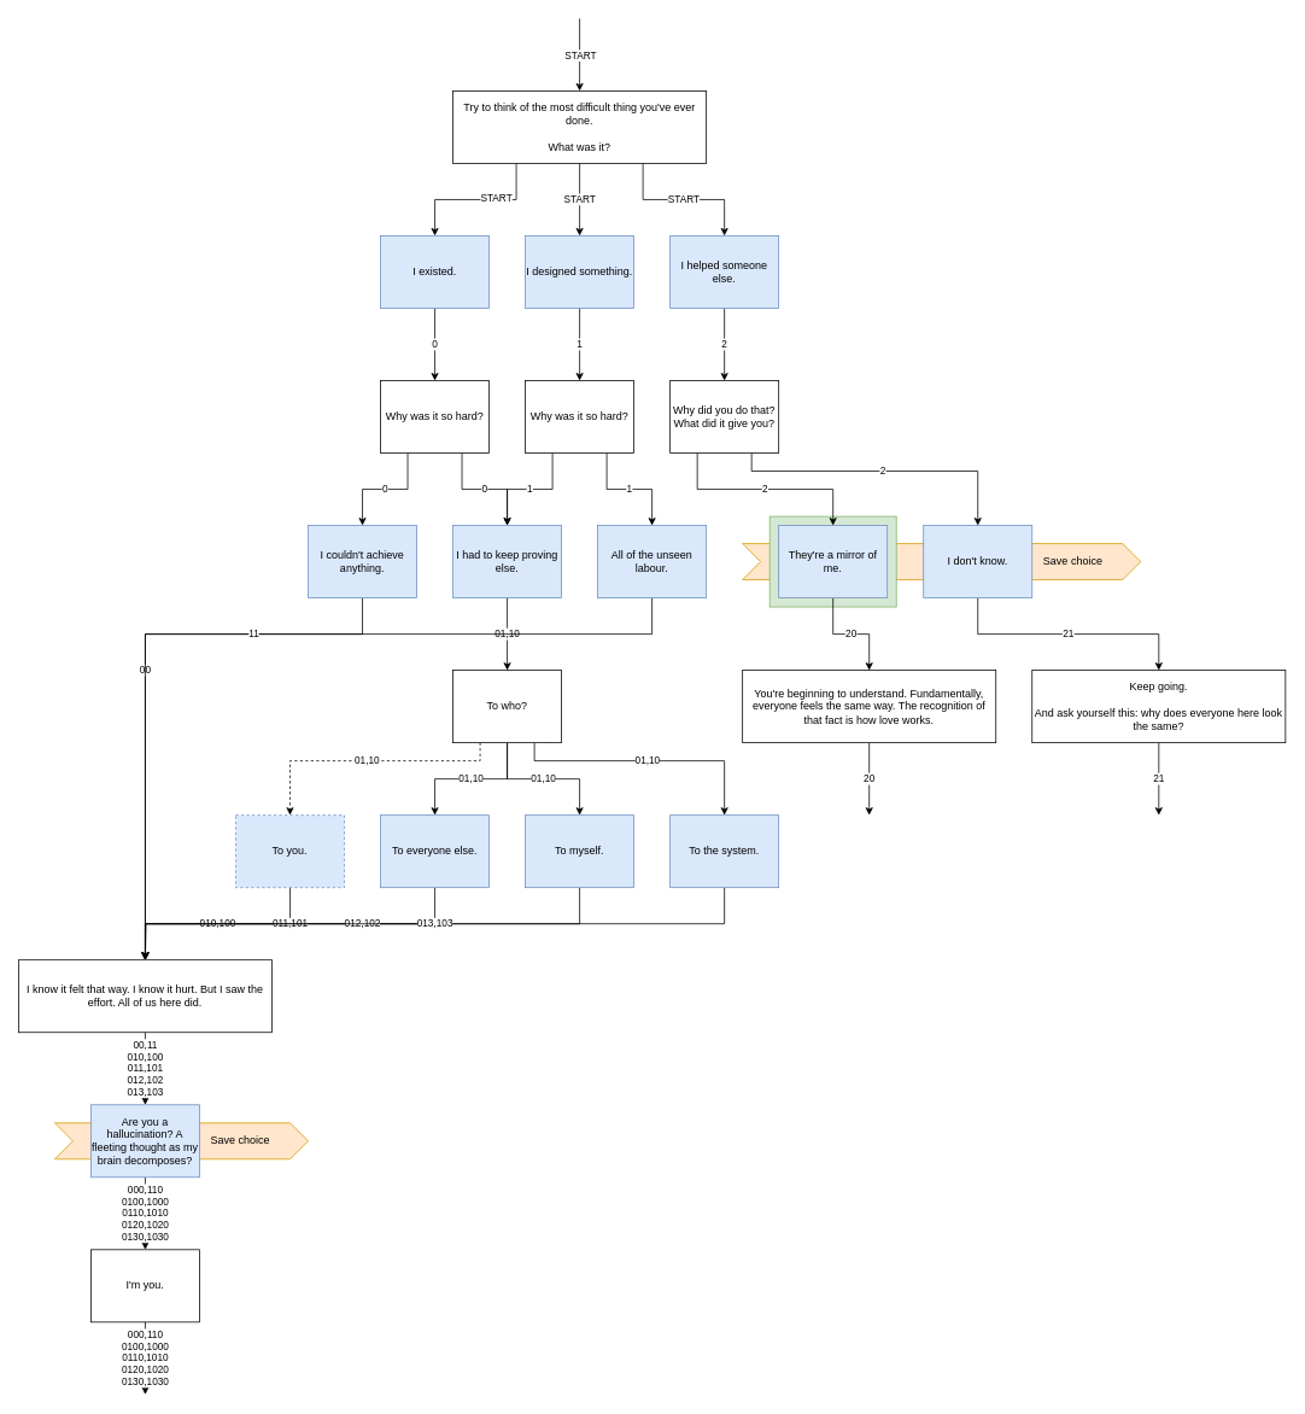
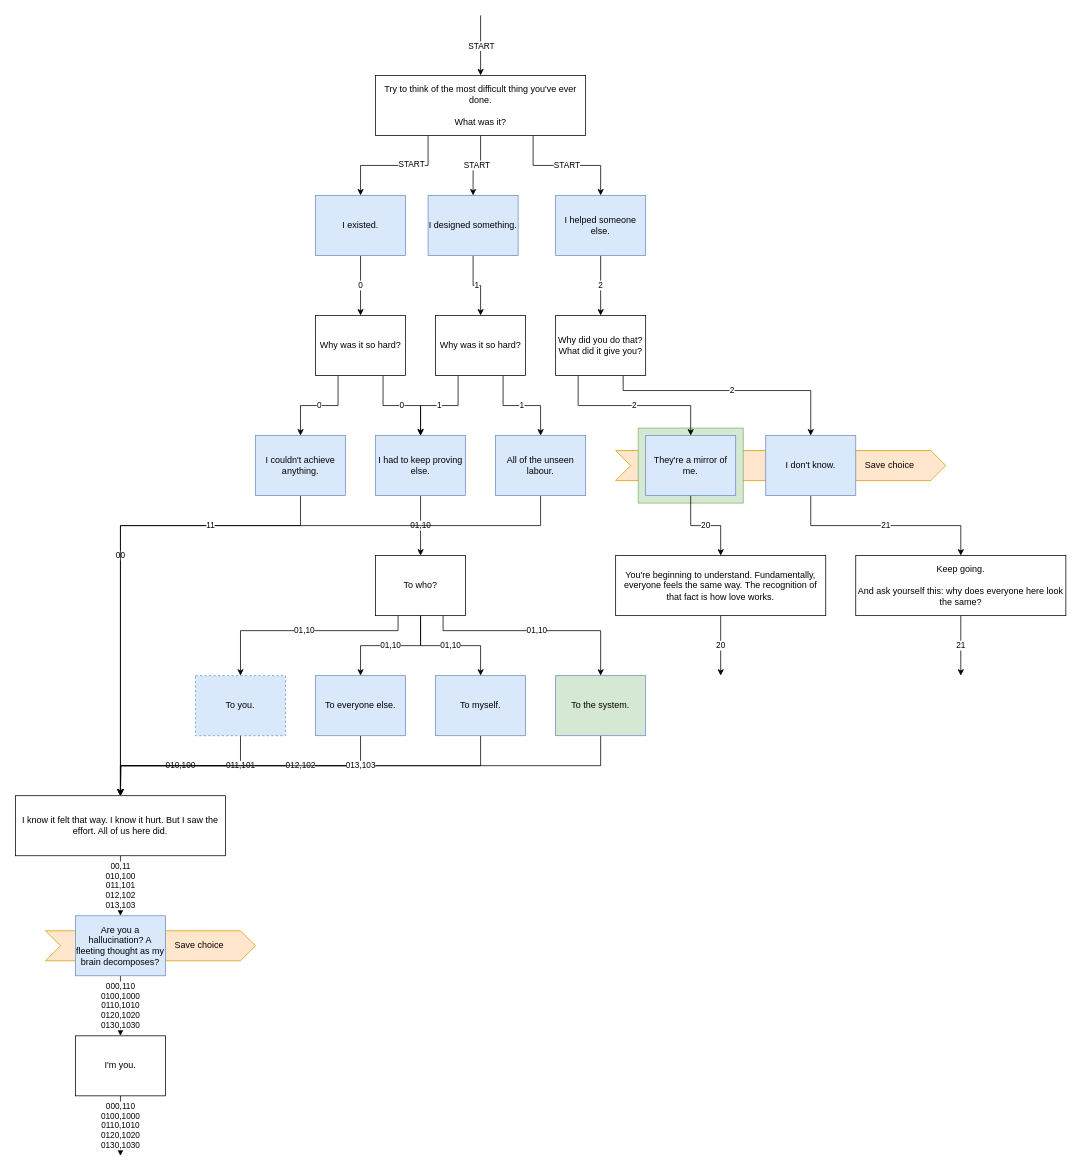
  <mxCell id="0" />
  <mxCell id="1" parent="0" />
  <mxCell id="2" value="Save choice" style="shape=step;perimeter=stepPerimeter;whiteSpace=wrap;html=1;fixedSize=1;fillColor=#ffe6cc;strokeColor=#d79b00;align=right;spacingRight=40;" parent="1" vertex="1"><mxGeometry x="820" y="600" width="440" height="40" as="geometry" /></mxCell>
  <mxCell id="3" value="" style="rounded=0;whiteSpace=wrap;html=1;fillColor=#d5e8d4;strokeColor=#82b366;" parent="1" vertex="1"><mxGeometry x="850" y="570" width="140" height="100" as="geometry" /></mxCell>
  <mxCell id="4" value="Save choice" style="shape=step;perimeter=stepPerimeter;whiteSpace=wrap;html=1;fixedSize=1;fillColor=#ffe6cc;strokeColor=#d79b00;align=right;spacingRight=40;" parent="1" vertex="1"><mxGeometry x="60" y="1240" width="280" height="40" as="geometry" /></mxCell>
  <mxCell id="5" value="START" style="edgeStyle=orthogonalEdgeStyle;rounded=0;orthogonalLoop=1;jettySize=auto;html=1;exitX=0.5;exitY=0;exitDx=0;exitDy=0;startArrow=classic;startFill=1;endArrow=none;endFill=0;" parent="1" source="10" edge="1"><mxGeometry relative="1" as="geometry"><mxPoint x="640" y="20" as="targetPoint" /></mxGeometry></mxCell>
  <mxCell id="6" style="edgeStyle=orthogonalEdgeStyle;rounded=0;orthogonalLoop=1;jettySize=auto;html=1;exitX=0.25;exitY=1;exitDx=0;exitDy=0;entryX=0.5;entryY=0;entryDx=0;entryDy=0;" parent="1" source="10" target="12" edge="1"><mxGeometry relative="1" as="geometry" /></mxCell>
  <mxCell id="7" value="START" style="edgeLabel;html=1;align=center;verticalAlign=middle;resizable=0;points=[];" parent="6" vertex="1" connectable="0"><mxGeometry x="-0.259" y="-3" relative="1" as="geometry"><mxPoint as="offset" /></mxGeometry></mxCell>
  <mxCell id="8" value="START" style="edgeStyle=orthogonalEdgeStyle;rounded=0;orthogonalLoop=1;jettySize=auto;html=1;exitX=0.5;exitY=1;exitDx=0;exitDy=0;entryX=0.5;entryY=0;entryDx=0;entryDy=0;" parent="1" source="10" target="14" edge="1"><mxGeometry relative="1" as="geometry" /></mxCell>
  <mxCell id="9" value="START" style="edgeStyle=orthogonalEdgeStyle;rounded=0;orthogonalLoop=1;jettySize=auto;html=1;exitX=0.75;exitY=1;exitDx=0;exitDy=0;entryX=0.5;entryY=0;entryDx=0;entryDy=0;" parent="1" source="10" target="16" edge="1"><mxGeometry relative="1" as="geometry" /></mxCell>
  <mxCell id="10" value="Try to think of the most difficult thing you've ever done.&lt;br&gt;&lt;br&gt;What was it?" style="rounded=0;whiteSpace=wrap;html=1;" parent="1" vertex="1"><mxGeometry x="500" y="100" width="280" height="80" as="geometry" /></mxCell>
  <mxCell id="11" value="0" style="edgeStyle=orthogonalEdgeStyle;rounded=0;orthogonalLoop=1;jettySize=auto;html=1;exitX=0.5;exitY=1;exitDx=0;exitDy=0;entryX=0.5;entryY=0;entryDx=0;entryDy=0;" parent="1" source="12" target="22" edge="1"><mxGeometry relative="1" as="geometry" /></mxCell>
  <mxCell id="12" value="I existed." style="rounded=0;whiteSpace=wrap;html=1;fillColor=#dae8fc;strokeColor=#6c8ebf;" parent="1" vertex="1"><mxGeometry x="420" y="260" width="120" height="80" as="geometry" /></mxCell>
  <mxCell id="13" value="1" style="edgeStyle=orthogonalEdgeStyle;rounded=0;orthogonalLoop=1;jettySize=auto;html=1;exitX=0.5;exitY=1;exitDx=0;exitDy=0;entryX=0.5;entryY=0;entryDx=0;entryDy=0;" parent="1" source="14" target="25" edge="1"><mxGeometry relative="1" as="geometry" /></mxCell>
- <mxCell id="14" value="I designed something." style="rounded=0;whiteSpace=wrap;html=1;fillColor=#dae8fc;strokeColor=#6c8ebf;" parent="1" vertex="1"><mxGeometry x="580" y="260" width="120" height="80" as="geometry" /></mxCell>
+ <mxCell id="14" value="I designed something." style="rounded=0;whiteSpace=wrap;html=1;fillColor=#dae8fc;strokeColor=#6c8ebf;" parent="1" vertex="1"><mxGeometry x="570" y="260" width="120" height="80" as="geometry" /></mxCell>
  <mxCell id="15" value="2" style="edgeStyle=orthogonalEdgeStyle;rounded=0;orthogonalLoop=1;jettySize=auto;html=1;exitX=0.5;exitY=1;exitDx=0;exitDy=0;entryX=0.5;entryY=0;entryDx=0;entryDy=0;" parent="1" source="16" target="19" edge="1"><mxGeometry relative="1" as="geometry" /></mxCell>
  <mxCell id="16" value="I helped someone else." style="rounded=0;whiteSpace=wrap;html=1;fillColor=#dae8fc;strokeColor=#6c8ebf;" parent="1" vertex="1"><mxGeometry x="740" y="260" width="120" height="80" as="geometry" /></mxCell>
  <mxCell id="17" value="2" style="edgeStyle=orthogonalEdgeStyle;rounded=0;orthogonalLoop=1;jettySize=auto;html=1;exitX=0.25;exitY=1;exitDx=0;exitDy=0;entryX=0.5;entryY=0;entryDx=0;entryDy=0;" parent="1" source="19" target="33" edge="1"><mxGeometry relative="1" as="geometry" /></mxCell>
  <mxCell id="18" value="2" style="edgeStyle=orthogonalEdgeStyle;rounded=0;orthogonalLoop=1;jettySize=auto;html=1;exitX=0.75;exitY=1;exitDx=0;exitDy=0;entryX=0.5;entryY=0;entryDx=0;entryDy=0;" parent="1" source="19" target="35" edge="1"><mxGeometry relative="1" as="geometry"><Array as="points"><mxPoint x="830" y="520" /><mxPoint x="1080" y="520" /></Array></mxGeometry></mxCell>
  <mxCell id="19" value="Why did you do that? What did it give you?" style="rounded=0;whiteSpace=wrap;html=1;" parent="1" vertex="1"><mxGeometry x="740" y="420" width="120" height="80" as="geometry" /></mxCell>
  <mxCell id="20" value="0" style="edgeStyle=orthogonalEdgeStyle;rounded=0;orthogonalLoop=1;jettySize=auto;html=1;exitX=0.25;exitY=1;exitDx=0;exitDy=0;entryX=0.5;entryY=0;entryDx=0;entryDy=0;" parent="1" source="22" target="29" edge="1"><mxGeometry relative="1" as="geometry" /></mxCell>
  <mxCell id="21" value="0" style="edgeStyle=orthogonalEdgeStyle;rounded=0;orthogonalLoop=1;jettySize=auto;html=1;exitX=0.75;exitY=1;exitDx=0;exitDy=0;entryX=0.5;entryY=0;entryDx=0;entryDy=0;" parent="1" source="22" target="27" edge="1"><mxGeometry relative="1" as="geometry" /></mxCell>
  <mxCell id="22" value="Why was it so hard?" style="rounded=0;whiteSpace=wrap;html=1;" parent="1" vertex="1"><mxGeometry x="420" y="420" width="120" height="80" as="geometry" /></mxCell>
  <mxCell id="23" value="1" style="edgeStyle=orthogonalEdgeStyle;rounded=0;orthogonalLoop=1;jettySize=auto;html=1;exitX=0.25;exitY=1;exitDx=0;exitDy=0;entryX=0.5;entryY=0;entryDx=0;entryDy=0;" parent="1" source="25" target="27" edge="1"><mxGeometry relative="1" as="geometry" /></mxCell>
  <mxCell id="24" value="1" style="edgeStyle=orthogonalEdgeStyle;rounded=0;orthogonalLoop=1;jettySize=auto;html=1;exitX=0.75;exitY=1;exitDx=0;exitDy=0;entryX=0.5;entryY=0;entryDx=0;entryDy=0;" parent="1" source="25" target="31" edge="1"><mxGeometry relative="1" as="geometry" /></mxCell>
  <mxCell id="25" value="Why was it so hard?" style="rounded=0;whiteSpace=wrap;html=1;" parent="1" vertex="1"><mxGeometry x="580" y="420" width="120" height="80" as="geometry" /></mxCell>
  <mxCell id="26" value="01,10" style="edgeStyle=orthogonalEdgeStyle;rounded=0;orthogonalLoop=1;jettySize=auto;html=1;exitX=0.5;exitY=1;exitDx=0;exitDy=0;entryX=0.5;entryY=0;entryDx=0;entryDy=0;" parent="1" source="27" target="46" edge="1"><mxGeometry relative="1" as="geometry" /></mxCell>
  <mxCell id="27" value="I had to keep proving else." style="rounded=0;whiteSpace=wrap;html=1;fillColor=#dae8fc;strokeColor=#6c8ebf;" parent="1" vertex="1"><mxGeometry x="500" y="580" width="120" height="80" as="geometry" /></mxCell>
  <mxCell id="28" value="00" style="edgeStyle=orthogonalEdgeStyle;rounded=0;orthogonalLoop=1;jettySize=auto;html=1;exitX=0.5;exitY=1;exitDx=0;exitDy=0;entryX=0.5;entryY=0;entryDx=0;entryDy=0;" parent="1" source="29" target="37" edge="1"><mxGeometry relative="1" as="geometry"><Array as="points"><mxPoint x="400" y="700" /><mxPoint x="160" y="700" /></Array></mxGeometry></mxCell>
  <mxCell id="29" value="I couldn't achieve anything." style="rounded=0;whiteSpace=wrap;html=1;fillColor=#dae8fc;strokeColor=#6c8ebf;" parent="1" vertex="1"><mxGeometry x="340" y="580" width="120" height="80" as="geometry" /></mxCell>
  <mxCell id="30" value="11" style="edgeStyle=orthogonalEdgeStyle;rounded=0;orthogonalLoop=1;jettySize=auto;html=1;exitX=0.5;exitY=1;exitDx=0;exitDy=0;entryX=0.5;entryY=0;entryDx=0;entryDy=0;" parent="1" source="31" target="37" edge="1"><mxGeometry relative="1" as="geometry"><Array as="points"><mxPoint x="720" y="700" /><mxPoint x="160" y="700" /></Array></mxGeometry></mxCell>
  <mxCell id="31" value="All of the unseen labour." style="rounded=0;whiteSpace=wrap;html=1;fillColor=#dae8fc;strokeColor=#6c8ebf;" parent="1" vertex="1"><mxGeometry x="660" y="580" width="120" height="80" as="geometry" /></mxCell>
  <mxCell id="32" value="20" style="edgeStyle=orthogonalEdgeStyle;rounded=0;orthogonalLoop=1;jettySize=auto;html=1;exitX=0.5;exitY=1;exitDx=0;exitDy=0;entryX=0.5;entryY=0;entryDx=0;entryDy=0;" edge="1" parent="1" source="33" target="56"><mxGeometry relative="1" as="geometry" /></mxCell>
  <mxCell id="33" value="They're a mirror of me." style="rounded=0;whiteSpace=wrap;html=1;fillColor=#dae8fc;strokeColor=#6c8ebf;" parent="1" vertex="1"><mxGeometry x="860" y="580" width="120" height="80" as="geometry" /></mxCell>
  <mxCell id="34" value="21" style="edgeStyle=orthogonalEdgeStyle;rounded=0;orthogonalLoop=1;jettySize=auto;html=1;exitX=0.5;exitY=1;exitDx=0;exitDy=0;entryX=0.5;entryY=0;entryDx=0;entryDy=0;" parent="1" source="35" target="58" edge="1"><mxGeometry relative="1" as="geometry" /></mxCell>
  <mxCell id="35" value="I don't know." style="rounded=0;whiteSpace=wrap;html=1;fillColor=#dae8fc;strokeColor=#6c8ebf;" parent="1" vertex="1"><mxGeometry x="1020" y="580" width="120" height="80" as="geometry" /></mxCell>
  <mxCell id="36" value="00,11&lt;br&gt;010,100&lt;br&gt;011,101&lt;br&gt;012,102&lt;br&gt;013,103" style="edgeStyle=orthogonalEdgeStyle;rounded=0;orthogonalLoop=1;jettySize=auto;html=1;exitX=0.5;exitY=1;exitDx=0;exitDy=0;entryX=0.5;entryY=0;entryDx=0;entryDy=0;" parent="1" source="37" target="39" edge="1"><mxGeometry relative="1" as="geometry" /></mxCell>
  <mxCell id="37" value="I know it felt that way. I know it hurt. But I saw the effort. All of us here did." style="rounded=0;whiteSpace=wrap;html=1;" parent="1" vertex="1"><mxGeometry x="20" y="1060" width="280" height="80" as="geometry" /></mxCell>
  <mxCell id="38" value="000,110&lt;br style=&quot;border-color: var(--border-color);&quot;&gt;0100,1000&lt;br style=&quot;border-color: var(--border-color);&quot;&gt;0110,1010&lt;br style=&quot;border-color: var(--border-color);&quot;&gt;0120,1020&lt;br style=&quot;border-color: var(--border-color);&quot;&gt;0130,1030" style="edgeStyle=orthogonalEdgeStyle;rounded=0;orthogonalLoop=1;jettySize=auto;html=1;exitX=0.5;exitY=1;exitDx=0;exitDy=0;entryX=0.5;entryY=0;entryDx=0;entryDy=0;" parent="1" source="39" target="41" edge="1"><mxGeometry relative="1" as="geometry" /></mxCell>
  <mxCell id="39" value="Are you a hallucination? A fleeting thought as my brain decomposes?" style="rounded=0;whiteSpace=wrap;html=1;fillColor=#dae8fc;strokeColor=#6c8ebf;" parent="1" vertex="1"><mxGeometry x="100" y="1220" width="120" height="80" as="geometry" /></mxCell>
  <mxCell id="40" value="000,110&lt;br style=&quot;border-color: var(--border-color);&quot;&gt;0100,1000&lt;br style=&quot;border-color: var(--border-color);&quot;&gt;0110,1010&lt;br style=&quot;border-color: var(--border-color);&quot;&gt;0120,1020&lt;br style=&quot;border-color: var(--border-color);&quot;&gt;0130,1030" style="edgeStyle=orthogonalEdgeStyle;rounded=0;orthogonalLoop=1;jettySize=auto;html=1;exitX=0.5;exitY=1;exitDx=0;exitDy=0;" parent="1" source="41" edge="1"><mxGeometry relative="1" as="geometry"><mxPoint x="160" y="1540" as="targetPoint" /></mxGeometry></mxCell>
  <mxCell id="41" value="I'm you." style="rounded=0;whiteSpace=wrap;html=1;" parent="1" vertex="1"><mxGeometry x="100" y="1380" width="120" height="80" as="geometry" /></mxCell>
- <mxCell id="42" value="01,10" style="edgeStyle=orthogonalEdgeStyle;rounded=0;orthogonalLoop=1;jettySize=auto;html=1;exitX=0.25;exitY=1;exitDx=0;exitDy=0;entryX=0.5;entryY=0;entryDx=0;entryDy=0;dashed=1;" parent="1" source="46" target="48" edge="1"><mxGeometry relative="1" as="geometry"><Array as="points"><mxPoint x="530" y="840" /><mxPoint x="320" y="840" /></Array></mxGeometry></mxCell>
+ <mxCell id="42" value="01,10" style="edgeStyle=orthogonalEdgeStyle;rounded=0;orthogonalLoop=1;jettySize=auto;html=1;exitX=0.25;exitY=1;exitDx=0;exitDy=0;entryX=0.5;entryY=0;entryDx=0;entryDy=0;" parent="1" source="46" target="48" edge="1"><mxGeometry relative="1" as="geometry"><Array as="points"><mxPoint x="530" y="840" /><mxPoint x="320" y="840" /></Array></mxGeometry></mxCell>
  <mxCell id="43" value="01,10" style="edgeStyle=orthogonalEdgeStyle;rounded=0;orthogonalLoop=1;jettySize=auto;html=1;exitX=0.5;exitY=1;exitDx=0;exitDy=0;entryX=0.5;entryY=0;entryDx=0;entryDy=0;" parent="1" source="46" target="50" edge="1"><mxGeometry relative="1" as="geometry" /></mxCell>
  <mxCell id="44" value="01,10" style="edgeStyle=orthogonalEdgeStyle;rounded=0;orthogonalLoop=1;jettySize=auto;html=1;exitX=0.5;exitY=1;exitDx=0;exitDy=0;entryX=0.5;entryY=0;entryDx=0;entryDy=0;" parent="1" source="46" target="52" edge="1"><mxGeometry relative="1" as="geometry" /></mxCell>
  <mxCell id="45" value="01,10" style="edgeStyle=orthogonalEdgeStyle;rounded=0;orthogonalLoop=1;jettySize=auto;html=1;exitX=0.75;exitY=1;exitDx=0;exitDy=0;entryX=0.5;entryY=0;entryDx=0;entryDy=0;" parent="1" source="46" target="54" edge="1"><mxGeometry relative="1" as="geometry"><Array as="points"><mxPoint x="590" y="840" /><mxPoint x="800" y="840" /></Array></mxGeometry></mxCell>
  <mxCell id="46" value="To who?" style="rounded=0;whiteSpace=wrap;html=1;" parent="1" vertex="1"><mxGeometry x="500" y="740" width="120" height="80" as="geometry" /></mxCell>
  <mxCell id="47" value="010,100" style="edgeStyle=orthogonalEdgeStyle;rounded=0;orthogonalLoop=1;jettySize=auto;html=1;exitX=0.5;exitY=1;exitDx=0;exitDy=0;entryX=0.5;entryY=0;entryDx=0;entryDy=0;" parent="1" source="48" target="37" edge="1"><mxGeometry relative="1" as="geometry" /></mxCell>
  <mxCell id="48" value="To you." style="rounded=0;whiteSpace=wrap;html=1;fillColor=#dae8fc;strokeColor=#6c8ebf;dashed=1;" parent="1" vertex="1"><mxGeometry x="260" y="900" width="120" height="80" as="geometry" /></mxCell>
  <mxCell id="49" value="011,101" style="edgeStyle=orthogonalEdgeStyle;rounded=0;orthogonalLoop=1;jettySize=auto;html=1;exitX=0.5;exitY=1;exitDx=0;exitDy=0;" parent="1" source="50" edge="1"><mxGeometry relative="1" as="geometry"><mxPoint x="160" y="1060" as="targetPoint" /></mxGeometry></mxCell>
  <mxCell id="50" value="To everyone else." style="rounded=0;whiteSpace=wrap;html=1;fillColor=#dae8fc;strokeColor=#6c8ebf;" parent="1" vertex="1"><mxGeometry x="420" y="900" width="120" height="80" as="geometry" /></mxCell>
  <mxCell id="51" value="012,102" style="edgeStyle=orthogonalEdgeStyle;rounded=0;orthogonalLoop=1;jettySize=auto;html=1;exitX=0.5;exitY=1;exitDx=0;exitDy=0;entryX=0.5;entryY=0;entryDx=0;entryDy=0;" parent="1" source="52" target="37" edge="1"><mxGeometry relative="1" as="geometry" /></mxCell>
  <mxCell id="52" value="To myself." style="rounded=0;whiteSpace=wrap;html=1;fillColor=#dae8fc;strokeColor=#6c8ebf;" parent="1" vertex="1"><mxGeometry x="580" y="900" width="120" height="80" as="geometry" /></mxCell>
  <mxCell id="53" value="013,103" style="edgeStyle=orthogonalEdgeStyle;rounded=0;orthogonalLoop=1;jettySize=auto;html=1;exitX=0.5;exitY=1;exitDx=0;exitDy=0;" parent="1" source="54" edge="1"><mxGeometry relative="1" as="geometry"><mxPoint x="160" y="1060" as="targetPoint" /></mxGeometry></mxCell>
- <mxCell id="54" value="To the system." style="rounded=0;whiteSpace=wrap;html=1;fillColor=#dae8fc;strokeColor=#6c8ebf;" parent="1" vertex="1"><mxGeometry x="740" y="900" width="120" height="80" as="geometry" /></mxCell>
+ <mxCell id="54" value="To the system." style="rounded=0;whiteSpace=wrap;html=1;fillColor=#d5e8d4;strokeColor=#6c8ebf;" parent="1" vertex="1"><mxGeometry x="740" y="900" width="120" height="80" as="geometry" /></mxCell>
  <mxCell id="55" value="20" style="edgeStyle=orthogonalEdgeStyle;rounded=0;orthogonalLoop=1;jettySize=auto;html=1;exitX=0.5;exitY=1;exitDx=0;exitDy=0;" edge="1" parent="1" source="56"><mxGeometry relative="1" as="geometry"><mxPoint x="960" y="900" as="targetPoint" /></mxGeometry></mxCell>
  <mxCell id="56" value="You're beginning to understand. Fundamentally, everyone feels the same way. The recognition of that fact is how love works." style="rounded=0;whiteSpace=wrap;html=1;" parent="1" vertex="1"><mxGeometry x="820" y="740" width="280" height="80" as="geometry" /></mxCell>
  <mxCell id="57" value="21" style="edgeStyle=orthogonalEdgeStyle;rounded=0;orthogonalLoop=1;jettySize=auto;html=1;exitX=0.5;exitY=1;exitDx=0;exitDy=0;" parent="1" source="58" edge="1"><mxGeometry relative="1" as="geometry"><mxPoint x="1280" y="900" as="targetPoint" /></mxGeometry></mxCell>
  <mxCell id="58" value="Keep going.&lt;br&gt;&lt;br&gt;And ask yourself this: why does everyone here look the same?" style="rounded=0;whiteSpace=wrap;html=1;" parent="1" vertex="1"><mxGeometry x="1140" y="740" width="280" height="80" as="geometry" /></mxCell>
